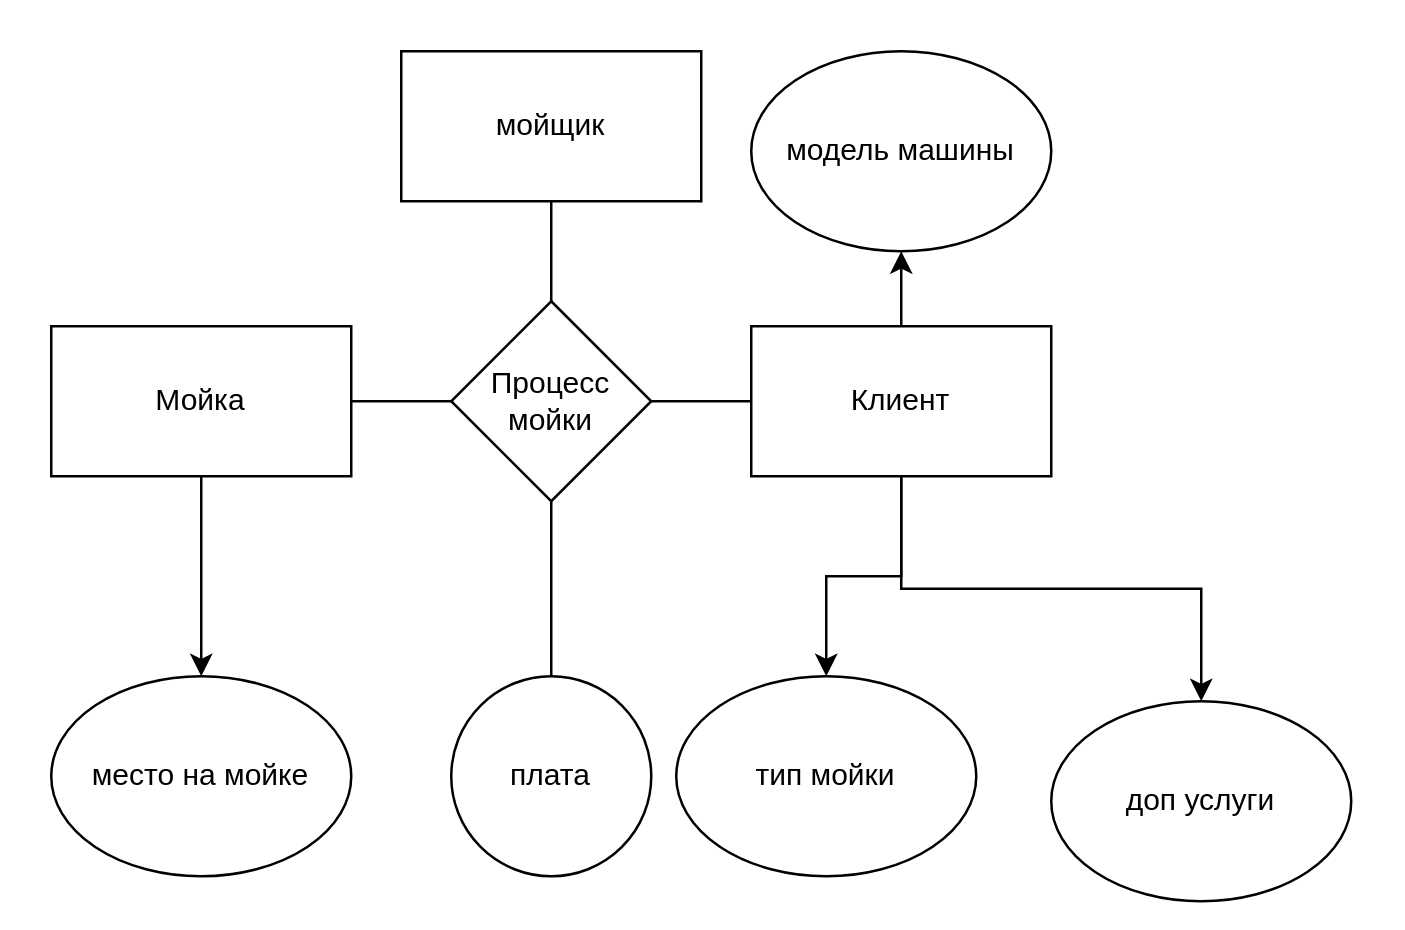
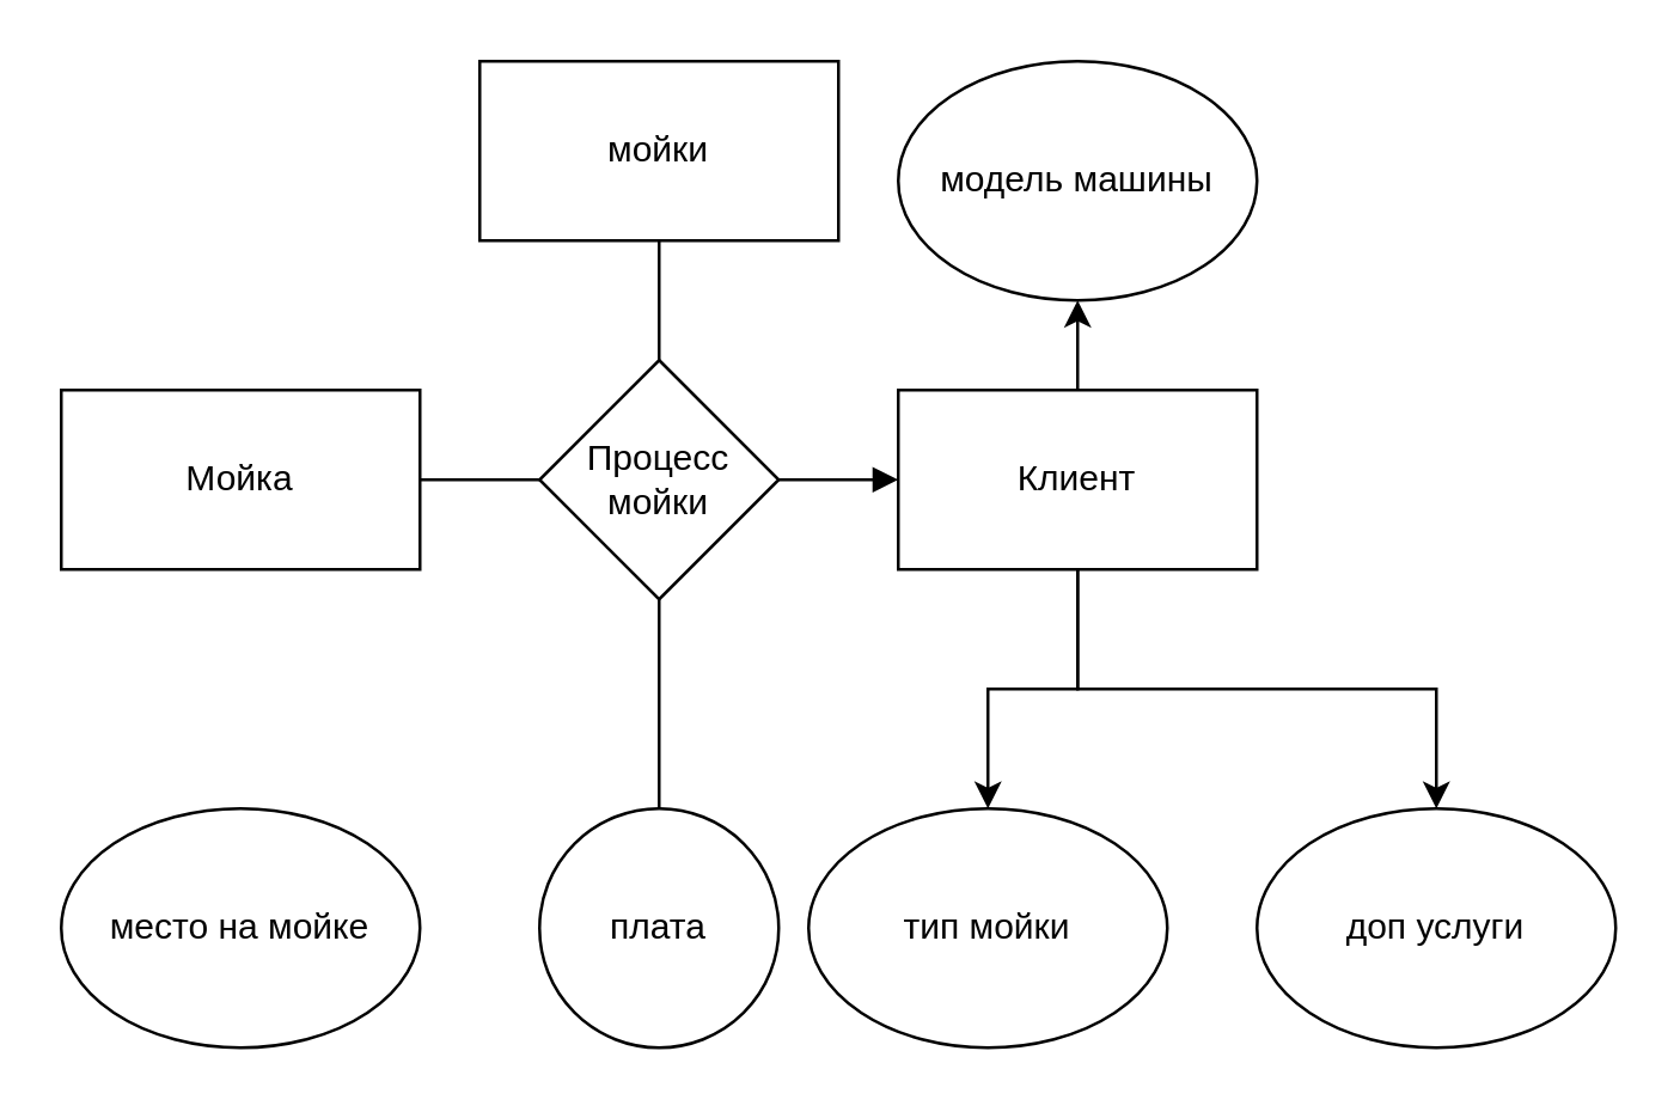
  <mxCell id="0" />
  <mxCell id="1" parent="0" />
- <mxCell id="2" style="edgeStyle=orthogonalEdgeStyle;rounded=0;orthogonalLoop=1;jettySize=auto;html=1;" edge="1" parent="1" source="3" target="16"><mxGeometry relative="1" as="geometry" /></mxCell>
  <mxCell id="3" value="Мойка" style="rounded=0;whiteSpace=wrap;html=1;" vertex="1" parent="1"><mxGeometry x="20" y="130" width="120" height="60" as="geometry" /></mxCell>
  <mxCell id="4" style="edgeStyle=orthogonalEdgeStyle;rounded=0;orthogonalLoop=1;jettySize=auto;html=1;entryX=0.5;entryY=1;entryDx=0;entryDy=0;" edge="1" parent="1" source="7" target="12"><mxGeometry relative="1" as="geometry" /></mxCell>
  <mxCell id="5" style="edgeStyle=orthogonalEdgeStyle;rounded=0;orthogonalLoop=1;jettySize=auto;html=1;" edge="1" parent="1" source="7" target="13"><mxGeometry relative="1" as="geometry" /></mxCell>
  <mxCell id="6" style="edgeStyle=orthogonalEdgeStyle;rounded=0;orthogonalLoop=1;jettySize=auto;html=1;entryX=0.5;entryY=0;entryDx=0;entryDy=0;exitX=0.5;exitY=1;exitDx=0;exitDy=0;" edge="1" parent="1" source="7" target="14"><mxGeometry relative="1" as="geometry" /></mxCell>
  <mxCell id="7" value="Клиент" style="rounded=0;whiteSpace=wrap;html=1;" vertex="1" parent="1"><mxGeometry x="300" y="130" width="120" height="60" as="geometry" /></mxCell>
  <mxCell id="8" style="edgeStyle=orthogonalEdgeStyle;rounded=0;orthogonalLoop=1;jettySize=auto;html=1;entryX=0.5;entryY=0;entryDx=0;entryDy=0;exitX=0.5;exitY=1;exitDx=0;exitDy=0;" edge="1" parent="1" source="9" target="15"><mxGeometry relative="1" as="geometry"><Array as="points"><mxPoint x="220" y="290" /></Array></mxGeometry></mxCell>
  <mxCell id="9" value="Процесс мойки" style="rhombus;whiteSpace=wrap;html=1;" vertex="1" parent="1"><mxGeometry x="180" y="120" width="80" height="80" as="geometry" /></mxCell>
  <mxCell id="10" value="" style="endArrow=none;html=1;exitX=1;exitY=0.5;exitDx=0;exitDy=0;" edge="1" parent="1" source="3"><mxGeometry width="50" height="50" relative="1" as="geometry"><mxPoint x="130" y="210" as="sourcePoint" /><mxPoint x="180" y="160" as="targetPoint" /></mxGeometry></mxCell>
- <mxCell id="11" value="" style="endArrow=none;html=1;exitX=1;exitY=0.5;exitDx=0;exitDy=0;entryX=0;entryY=0.5;entryDx=0;entryDy=0;" edge="1" parent="1" source="9" target="7"><mxGeometry width="50" height="50" relative="1" as="geometry"><mxPoint x="280" y="240" as="sourcePoint" /><mxPoint x="330" y="190" as="targetPoint" /></mxGeometry></mxCell>
+ <mxCell id="11" value="" style="endArrow=block;html=1;exitX=1;exitY=0.5;exitDx=0;exitDy=0;entryX=0;entryY=0.5;entryDx=0;entryDy=0;" edge="1" parent="1" source="9" target="7"><mxGeometry width="50" height="50" relative="1" as="geometry"><mxPoint x="280" y="240" as="sourcePoint" /><mxPoint x="330" y="190" as="targetPoint" /></mxGeometry></mxCell>
  <mxCell id="12" value="модель машины" style="ellipse;whiteSpace=wrap;html=1;" vertex="1" parent="1"><mxGeometry x="300" y="20" width="120" height="80" as="geometry" /></mxCell>
  <mxCell id="13" value="тип мойки" style="ellipse;whiteSpace=wrap;html=1;" vertex="1" parent="1"><mxGeometry x="270" y="270" width="120" height="80" as="geometry" /></mxCell>
- <mxCell id="14" value="доп услуги" style="ellipse;whiteSpace=wrap;html=1;" vertex="1" parent="1"><mxGeometry x="420" y="280" width="120" height="80" as="geometry" /></mxCell>
+ <mxCell id="14" value="доп услуги" style="ellipse;whiteSpace=wrap;html=1;" vertex="1" parent="1"><mxGeometry x="420" y="270" width="120" height="80" as="geometry" /></mxCell>
  <mxCell id="15" value="плата" style="ellipse;whiteSpace=wrap;html=1;aspect=fixed;" vertex="1" parent="1"><mxGeometry x="180" y="270" width="80" height="80" as="geometry" /></mxCell>
  <mxCell id="16" value="место на мойке" style="ellipse;whiteSpace=wrap;html=1;" vertex="1" parent="1"><mxGeometry x="20" y="270" width="120" height="80" as="geometry" /></mxCell>
- <mxCell id="17" value="мойщик" style="rounded=0;whiteSpace=wrap;html=1;" vertex="1" parent="1"><mxGeometry x="160" y="20" width="120" height="60" as="geometry" /></mxCell>
+ <mxCell id="17" value="мойки" style="rounded=0;whiteSpace=wrap;html=1;" vertex="1" parent="1"><mxGeometry x="160" y="20" width="120" height="60" as="geometry" /></mxCell>
  <mxCell id="18" value="" style="endArrow=none;html=1;entryX=0.5;entryY=1;entryDx=0;entryDy=0;exitX=0.5;exitY=0;exitDx=0;exitDy=0;" edge="1" parent="1" source="9" target="17"><mxGeometry width="50" height="50" relative="1" as="geometry"><mxPoint x="180" y="50" as="sourcePoint" /><mxPoint x="230" y="0" as="targetPoint" /></mxGeometry></mxCell>
